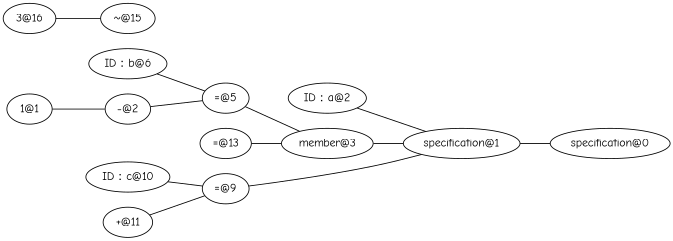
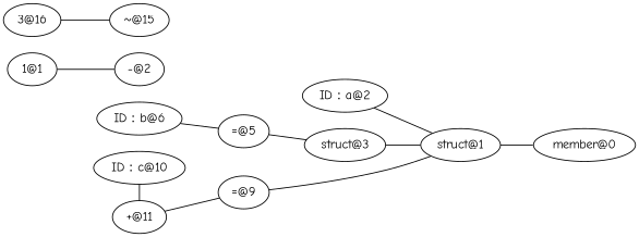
  graph {
    fontname="Comic Neue"
    rankdir=LR
    node [fontname="Comic Neue"]
    edge [fontname="Comic Neue"]
-   "specification@0"
-   "struct@1" [label="specification@1"]
+   "specification@0" [label="member@0"]
+   "struct@1"
    "ID：a@2"
-   "member@3"
+   "member@3" [label="struct@3"]
    "=@5"
    "=@9"
-   "=@13"
    "ID：b@6"
    n9 [label="-@2"]
    "ID：c@10"
    "+@11"
    "~@15"
    n13 [label="1@1"]
    n14 [label="3@16"]
    subgraph sub_1 {
      rank=same
      "specification@0"
    }
    subgraph sub_2 {
      rank=same
      "struct@1"
    }
    subgraph sub_3 {
      rank=same
      "ID：a@2"
      "member@3"
    }
    subgraph sub_4 {
      rank=same
      "=@5"
      "=@9"
-     "=@13"
    }
    subgraph sub_5 {
      rank=same
      "ID：b@6"
      n9
      "ID：c@10"
      "+@11"
      "~@15"
    }
    subgraph sub_6 {
      rank=same
      n13
      n14
    }
    "struct@1" -- "specification@0"
    "ID：a@2" -- "struct@1"
    "member@3" -- "struct@1"
    "=@5" -- "member@3"
    "=@9" -- "struct@1"
-   "=@13" -- "member@3"
    "ID：b@6" -- "=@5"
-   n9 -- "=@5"
-   "ID：c@10" -- "=@9"
+   "ID：c@10" -- "+@11"
    "+@11" -- "=@9"
    n13 -- n9
    n14 -- "~@15"
  }
